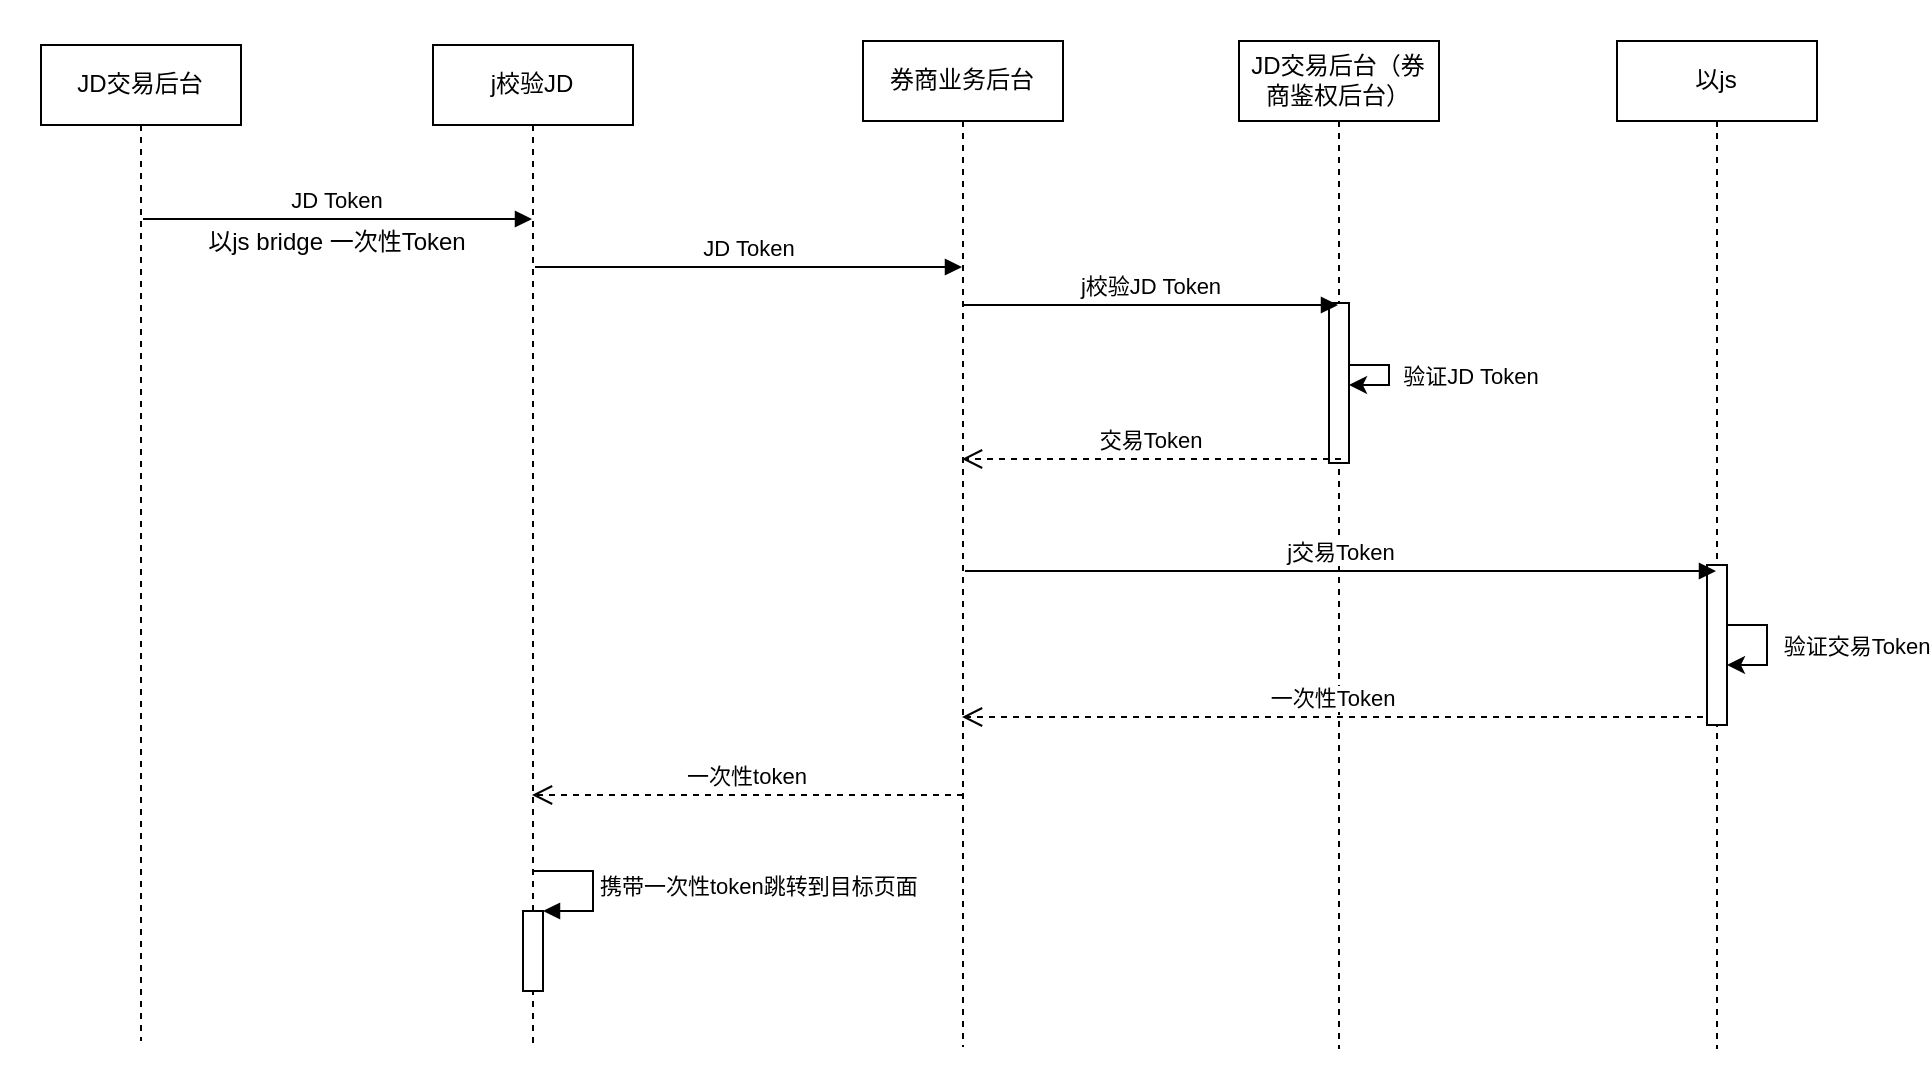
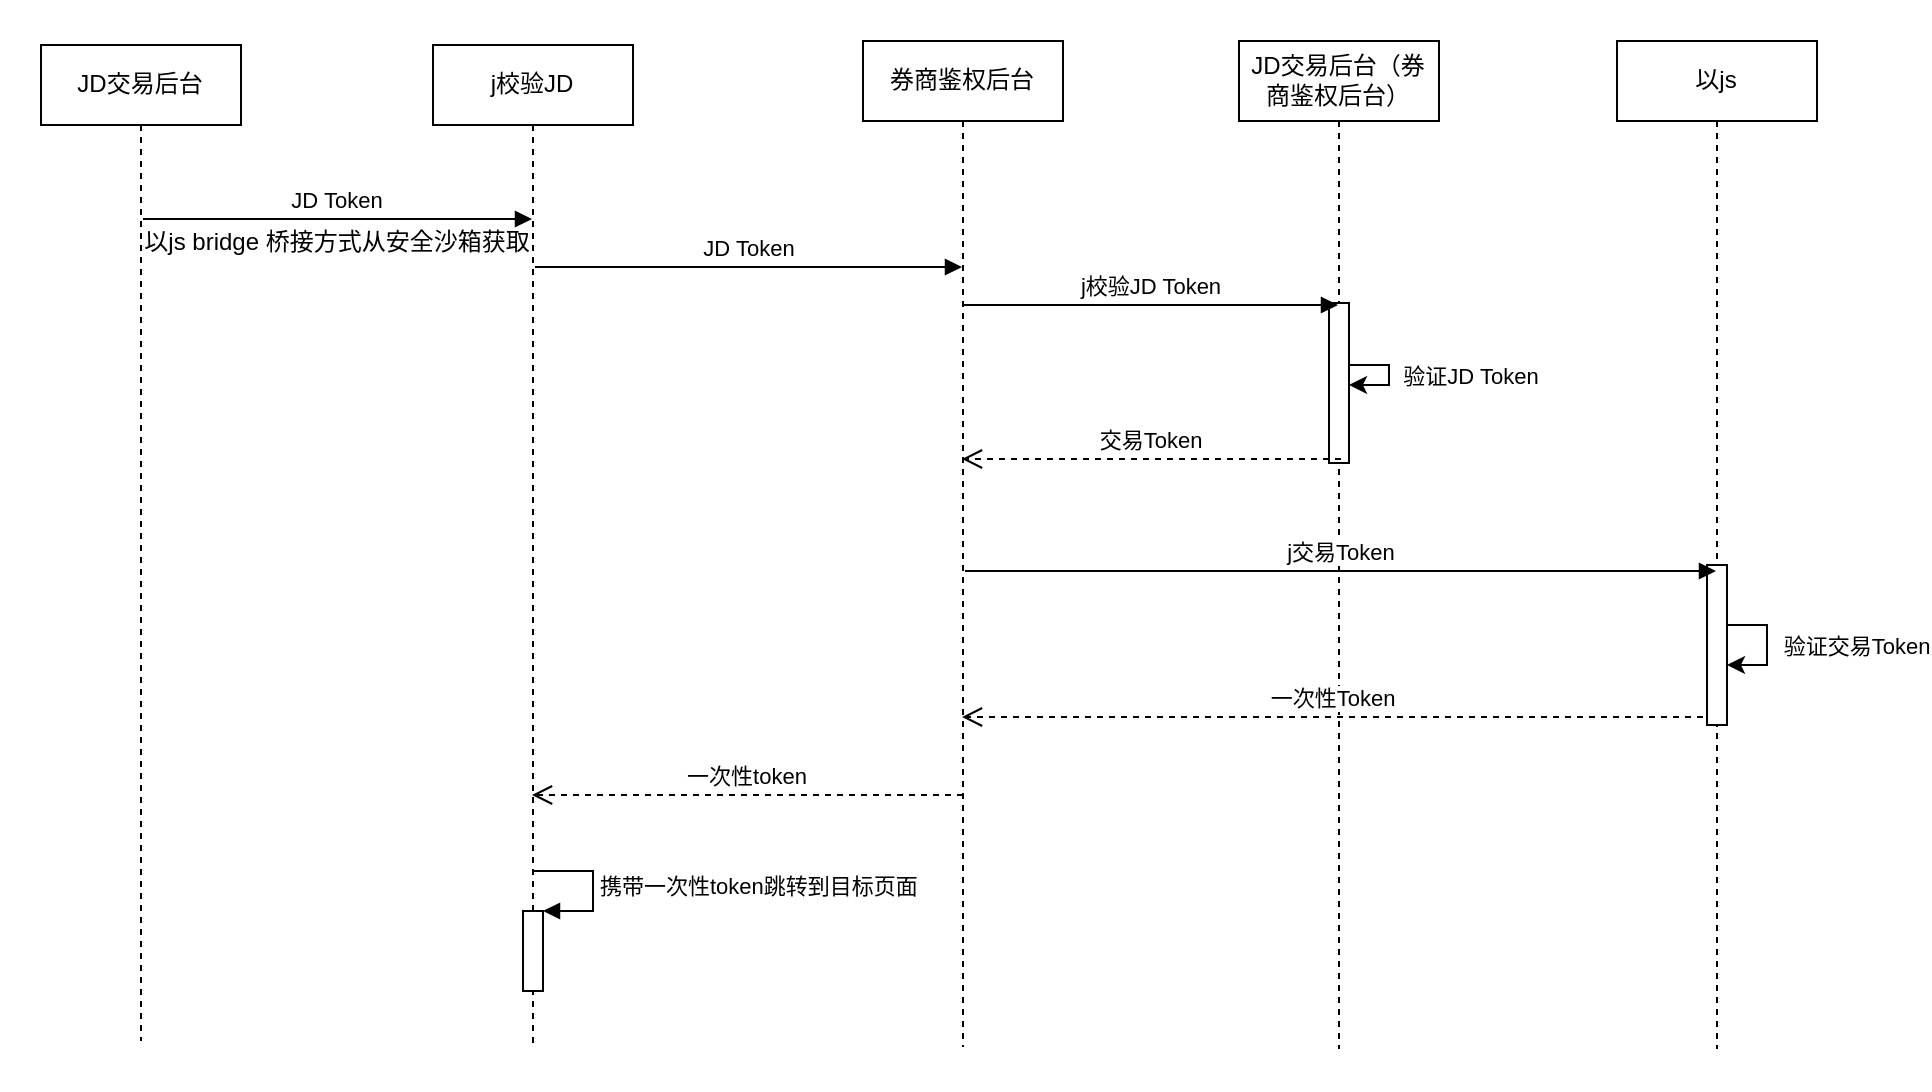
  <mxCell id="0" />
  <mxCell id="1" parent="0" />
  <mxCell id="2" value="JD交易后台" style="shape=umlLifeline;perimeter=lifelinePerimeter;whiteSpace=wrap;html=1;container=1;collapsible=0;recursiveResize=0;outlineConnect=0;" vertex="1" parent="1"><mxGeometry x="20" y="22" width="100" height="498" as="geometry" /></mxCell>
  <mxCell id="3" value="j校验JD" style="shape=umlLifeline;perimeter=lifelinePerimeter;whiteSpace=wrap;html=1;container=1;collapsible=0;recursiveResize=0;outlineConnect=0;" vertex="1" parent="1"><mxGeometry x="216" y="22" width="100" height="499" as="geometry" /></mxCell>
- <mxCell id="4" value="券商业务后台" style="shape=umlLifeline;perimeter=lifelinePerimeter;whiteSpace=wrap;html=1;container=1;collapsible=0;recursiveResize=0;outlineConnect=0;" vertex="1" parent="1"><mxGeometry x="431" y="20" width="100" height="503" as="geometry" /></mxCell>
+ <mxCell id="4" value="券商鉴权后台" style="shape=umlLifeline;perimeter=lifelinePerimeter;whiteSpace=wrap;html=1;container=1;collapsible=0;recursiveResize=0;outlineConnect=0;" vertex="1" parent="1"><mxGeometry x="431" y="20" width="100" height="503" as="geometry" /></mxCell>
  <mxCell id="5" value="JD交易后台（券商鉴权后台）" style="shape=umlLifeline;perimeter=lifelinePerimeter;whiteSpace=wrap;html=1;container=1;collapsible=0;recursiveResize=0;outlineConnect=0;" vertex="1" parent="1"><mxGeometry x="619" y="20" width="100" height="504" as="geometry" /></mxCell>
  <mxCell id="6" value="" style="html=1;points=[];perimeter=orthogonalPerimeter;" vertex="1" parent="5"><mxGeometry x="45" y="131" width="10" height="80" as="geometry" /></mxCell>
  <mxCell id="7" value="以js" style="shape=umlLifeline;perimeter=lifelinePerimeter;whiteSpace=wrap;html=1;container=1;collapsible=0;recursiveResize=0;outlineConnect=0;" vertex="1" parent="1"><mxGeometry x="808" y="20" width="100" height="504" as="geometry" /></mxCell>
  <mxCell id="8" value="" style="html=1;points=[];perimeter=orthogonalPerimeter;" vertex="1" parent="7"><mxGeometry x="45" y="262" width="10" height="80" as="geometry" /></mxCell>
  <mxCell id="9" style="edgeStyle=orthogonalEdgeStyle;rounded=0;orthogonalLoop=1;jettySize=auto;html=1;" edge="1" parent="7" source="8" target="8"><mxGeometry relative="1" as="geometry"><Array as="points"><mxPoint x="75" y="302" /></Array></mxGeometry></mxCell>
  <mxCell id="10" value="验证交易Token" style="edgeLabel;html=1;align=center;verticalAlign=middle;resizable=0;points=[];" vertex="1" connectable="0" parent="9"><mxGeometry x="-0.567" relative="1" as="geometry"><mxPoint x="51" y="10" as="offset" /></mxGeometry></mxCell>
  <mxCell id="11" value="JD Token" style="html=1;verticalAlign=bottom;endArrow=block;" edge="1" parent="1" target="3"><mxGeometry width="80" relative="1" as="geometry"><mxPoint x="71" y="109" as="sourcePoint" /><mxPoint x="262" y="109" as="targetPoint" /></mxGeometry></mxCell>
  <mxCell id="12" value="JD Token" style="html=1;verticalAlign=bottom;endArrow=block;" edge="1" parent="1" target="4"><mxGeometry width="80" relative="1" as="geometry"><mxPoint x="267" y="133" as="sourcePoint" /><mxPoint x="347" y="133" as="targetPoint" /></mxGeometry></mxCell>
  <mxCell id="13" value="j校验JD Token" style="html=1;verticalAlign=bottom;endArrow=block;" edge="1" parent="1" target="5"><mxGeometry width="80" relative="1" as="geometry"><mxPoint x="481" y="152" as="sourcePoint" /><mxPoint x="694.5" y="152" as="targetPoint" /></mxGeometry></mxCell>
  <mxCell id="14" value="交易Token" style="html=1;verticalAlign=bottom;endArrow=open;dashed=1;endSize=8;" edge="1" parent="1" target="4"><mxGeometry relative="1" as="geometry"><mxPoint x="670" y="229" as="sourcePoint" /><mxPoint x="590" y="229" as="targetPoint" /></mxGeometry></mxCell>
  <mxCell id="15" value="j交易Token" style="html=1;verticalAlign=bottom;endArrow=block;" edge="1" parent="1" target="7"><mxGeometry width="80" relative="1" as="geometry"><mxPoint x="482" y="285" as="sourcePoint" /><mxPoint x="562" y="285" as="targetPoint" /></mxGeometry></mxCell>
  <mxCell id="16" value="一次性Token" style="html=1;verticalAlign=bottom;endArrow=open;dashed=1;endSize=8;" edge="1" parent="1" target="4"><mxGeometry relative="1" as="geometry"><mxPoint x="851" y="358" as="sourcePoint" /><mxPoint x="771" y="358" as="targetPoint" /></mxGeometry></mxCell>
  <mxCell id="17" value="一次性token" style="html=1;verticalAlign=bottom;endArrow=open;dashed=1;endSize=8;" edge="1" parent="1" target="3"><mxGeometry relative="1" as="geometry"><mxPoint x="481" y="397" as="sourcePoint" /><mxPoint x="401" y="397" as="targetPoint" /></mxGeometry></mxCell>
  <mxCell id="18" value="" style="html=1;points=[];perimeter=orthogonalPerimeter;" vertex="1" parent="1"><mxGeometry x="261" y="455" width="10" height="40" as="geometry" /></mxCell>
  <mxCell id="19" value="携带一次性token跳转到目标页面" style="edgeStyle=orthogonalEdgeStyle;html=1;align=left;spacingLeft=2;endArrow=block;rounded=0;entryX=1;entryY=0;" edge="1" target="18" parent="1"><mxGeometry relative="1" as="geometry"><mxPoint x="266" y="435" as="sourcePoint" /><Array as="points"><mxPoint x="296" y="435" /></Array></mxGeometry></mxCell>
  <mxCell id="20" style="edgeStyle=orthogonalEdgeStyle;rounded=0;orthogonalLoop=1;jettySize=auto;html=1;" edge="1" parent="1"><mxGeometry relative="1" as="geometry"><mxPoint x="674" y="172" as="sourcePoint" /><mxPoint x="674" y="192" as="targetPoint" /><Array as="points"><mxPoint x="694" y="182" /></Array></mxGeometry></mxCell>
  <mxCell id="21" value="验证JD Token" style="edgeLabel;html=1;align=center;verticalAlign=middle;resizable=0;points=[];" vertex="1" connectable="0" parent="20"><mxGeometry x="-0.567" relative="1" as="geometry"><mxPoint x="57" y="5" as="offset" /></mxGeometry></mxCell>
- <mxCell id="22" value="以js bridge 一次性Token" style="text;html=1;align=center;verticalAlign=middle;resizable=0;points=[];autosize=1;strokeColor=none;" vertex="1" parent="1"><mxGeometry x="66" y="112" width="203" height="18" as="geometry" /></mxCell>
+ <mxCell id="22" value="以js bridge 桥接方式从安全沙箱获取" style="text;html=1;align=center;verticalAlign=middle;resizable=0;points=[];autosize=1;strokeColor=none;" vertex="1" parent="1"><mxGeometry x="66" y="112" width="203" height="18" as="geometry" /></mxCell>
